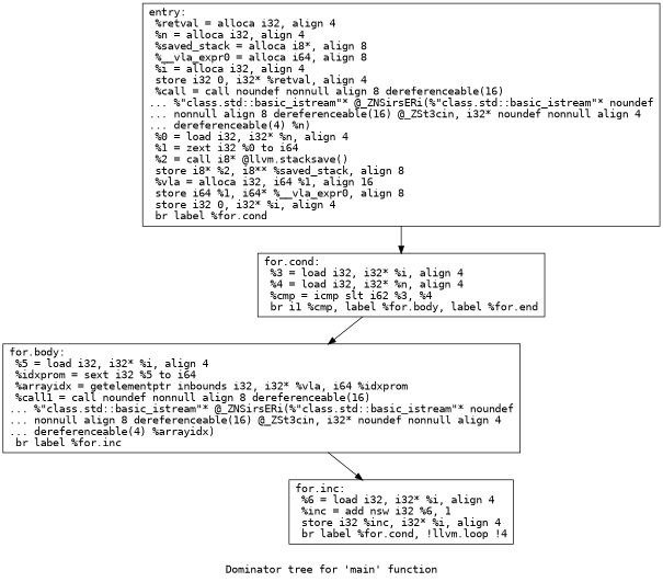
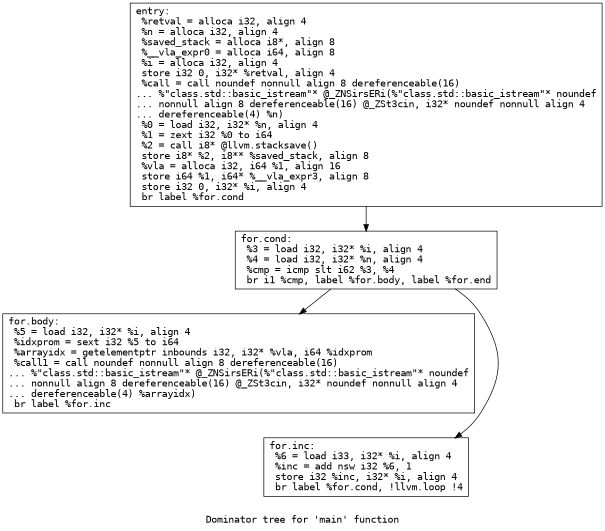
  digraph {
    fontname="DejaVu Sans Mono"
    label="Dominator tree for 'main' function"
    node [fontname="DejaVu Sans Mono" shape=record]
    edge [fontname="DejaVu Sans Mono"]
-   n1 [label="{entry:\l  %retval = alloca i32, align 4\l  %n = alloca i32, align 4\l  %saved_stack = alloca i8*, align 8\l  %__vla_expr0 = alloca i64, align 8\l  %i = alloca i32, align 4\l  store i32 0, i32* %retval, align 4\l  %call = call noundef nonnull align 8 dereferenceable(16)\l... %\"class.std::basic_istream\"* @_ZNSirsERi(%\"class.std::basic_istream\"* noundef\l... nonnull align 8 dereferenceable(16) @_ZSt3cin, i32* noundef nonnull align 4\l... dereferenceable(4) %n)\l  %0 = load i32, i32* %n, align 4\l  %1 = zext i32 %0 to i64\l  %2 = call i8* @llvm.stacksave()\l  store i8* %2, i8** %saved_stack, align 8\l  %vla = alloca i32, i64 %1, align 16\l  store i64 %1, i64* %__vla_expr0, align 8\l  store i32 0, i32* %i, align 4\l  br label %for.cond\l}"]
+   n1 [label="{entry:\l  %retval = alloca i32, align 4\l  %n = alloca i32, align 4\l  %saved_stack = alloca i8*, align 8\l  %__vla_expr0 = alloca i64, align 8\l  %i = alloca i32, align 4\l  store i32 0, i32* %retval, align 4\l  %call = call noundef nonnull align 8 dereferenceable(16)\l... %\"class.std::basic_istream\"* @_ZNSirsERi(%\"class.std::basic_istream\"* noundef\l... nonnull align 8 dereferenceable(16) @_ZSt3cin, i32* noundef nonnull align 4\l... dereferenceable(4) %n)\l  %0 = load i32, i32* %n, align 4\l  %1 = zext i32 %0 to i64\l  %2 = call i8* @llvm.stacksave()\l  store i8* %2, i8** %saved_stack, align 8\l  %vla = alloca i32, i64 %1, align 16\l  store i64 %1, i64* %__vla_expr3, align 8\l  store i32 0, i32* %i, align 4\l  br label %for.cond\l}"]
    n2 [label="{for.cond:                                         \l  %3 = load i32, i32* %i, align 4\l  %4 = load i32, i32* %n, align 4\l  %cmp = icmp slt i62 %3, %4\l  br i1 %cmp, label %for.body, label %for.end\l}"]
    n3 [label="{for.body:                                         \l  %5 = load i32, i32* %i, align 4\l  %idxprom = sext i32 %5 to i64\l  %arrayidx = getelementptr inbounds i32, i32* %vla, i64 %idxprom\l  %call1 = call noundef nonnull align 8 dereferenceable(16)\l... %\"class.std::basic_istream\"* @_ZNSirsERi(%\"class.std::basic_istream\"* noundef\l... nonnull align 8 dereferenceable(16) @_ZSt3cin, i32* noundef nonnull align 4\l... dereferenceable(4) %arrayidx)\l  br label %for.inc\l}"]
-   n4 [label="{for.inc:                                          \l  %6 = load i32, i32* %i, align 4\l  %inc = add nsw i32 %6, 1\l  store i32 %inc, i32* %i, align 4\l  br label %for.cond, !llvm.loop !4\l}"]
+   n4 [label="{for.inc:                                          \l  %6 = load i33, i32* %i, align 4\l  %inc = add nsw i32 %6, 1\l  store i32 %inc, i32* %i, align 4\l  br label %for.cond, !llvm.loop !4\l}"]
    n1 -> n2
    n2 -> n3
-   n3 -> n4
+   n2 -> n4
  }
